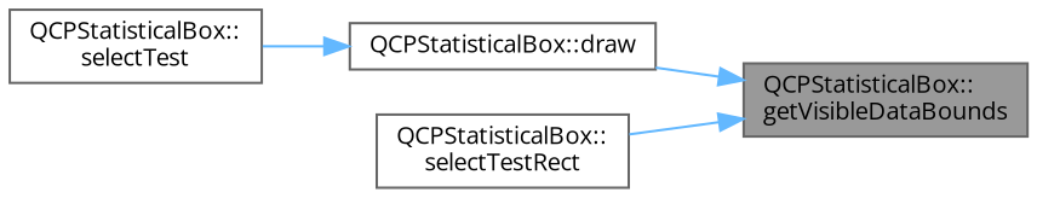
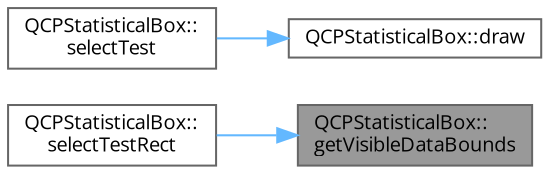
  digraph {
    fontname="Open Sans"
    rankdir=RL
    node [color=grey40 fillcolor=white fontname="Open Sans" fontsize=10 shape=box style=filled]
    edge [color=steelblue1 dir=back fontname="Open Sans" fontsize=10 labelfontname=Helvetica labelfontsize=10 style=solid]
    n1 [color=gray40 fillcolor=grey60 fontcolor=black height=0.2 label="QCPStatisticalBox::\lgetVisibleDataBounds" width=0.4]
    n2 [height=0.2 label="QCPStatisticalBox::draw" width=0.4]
    n3 [height=0.2 label="QCPStatisticalBox::\lselectTestRect" width=0.4]
    n4 [height=0.2 label="QCPStatisticalBox::\lselectTest" width=0.4]
-   n1 -> n2
    n1 -> n3
    n2 -> n4
  }
